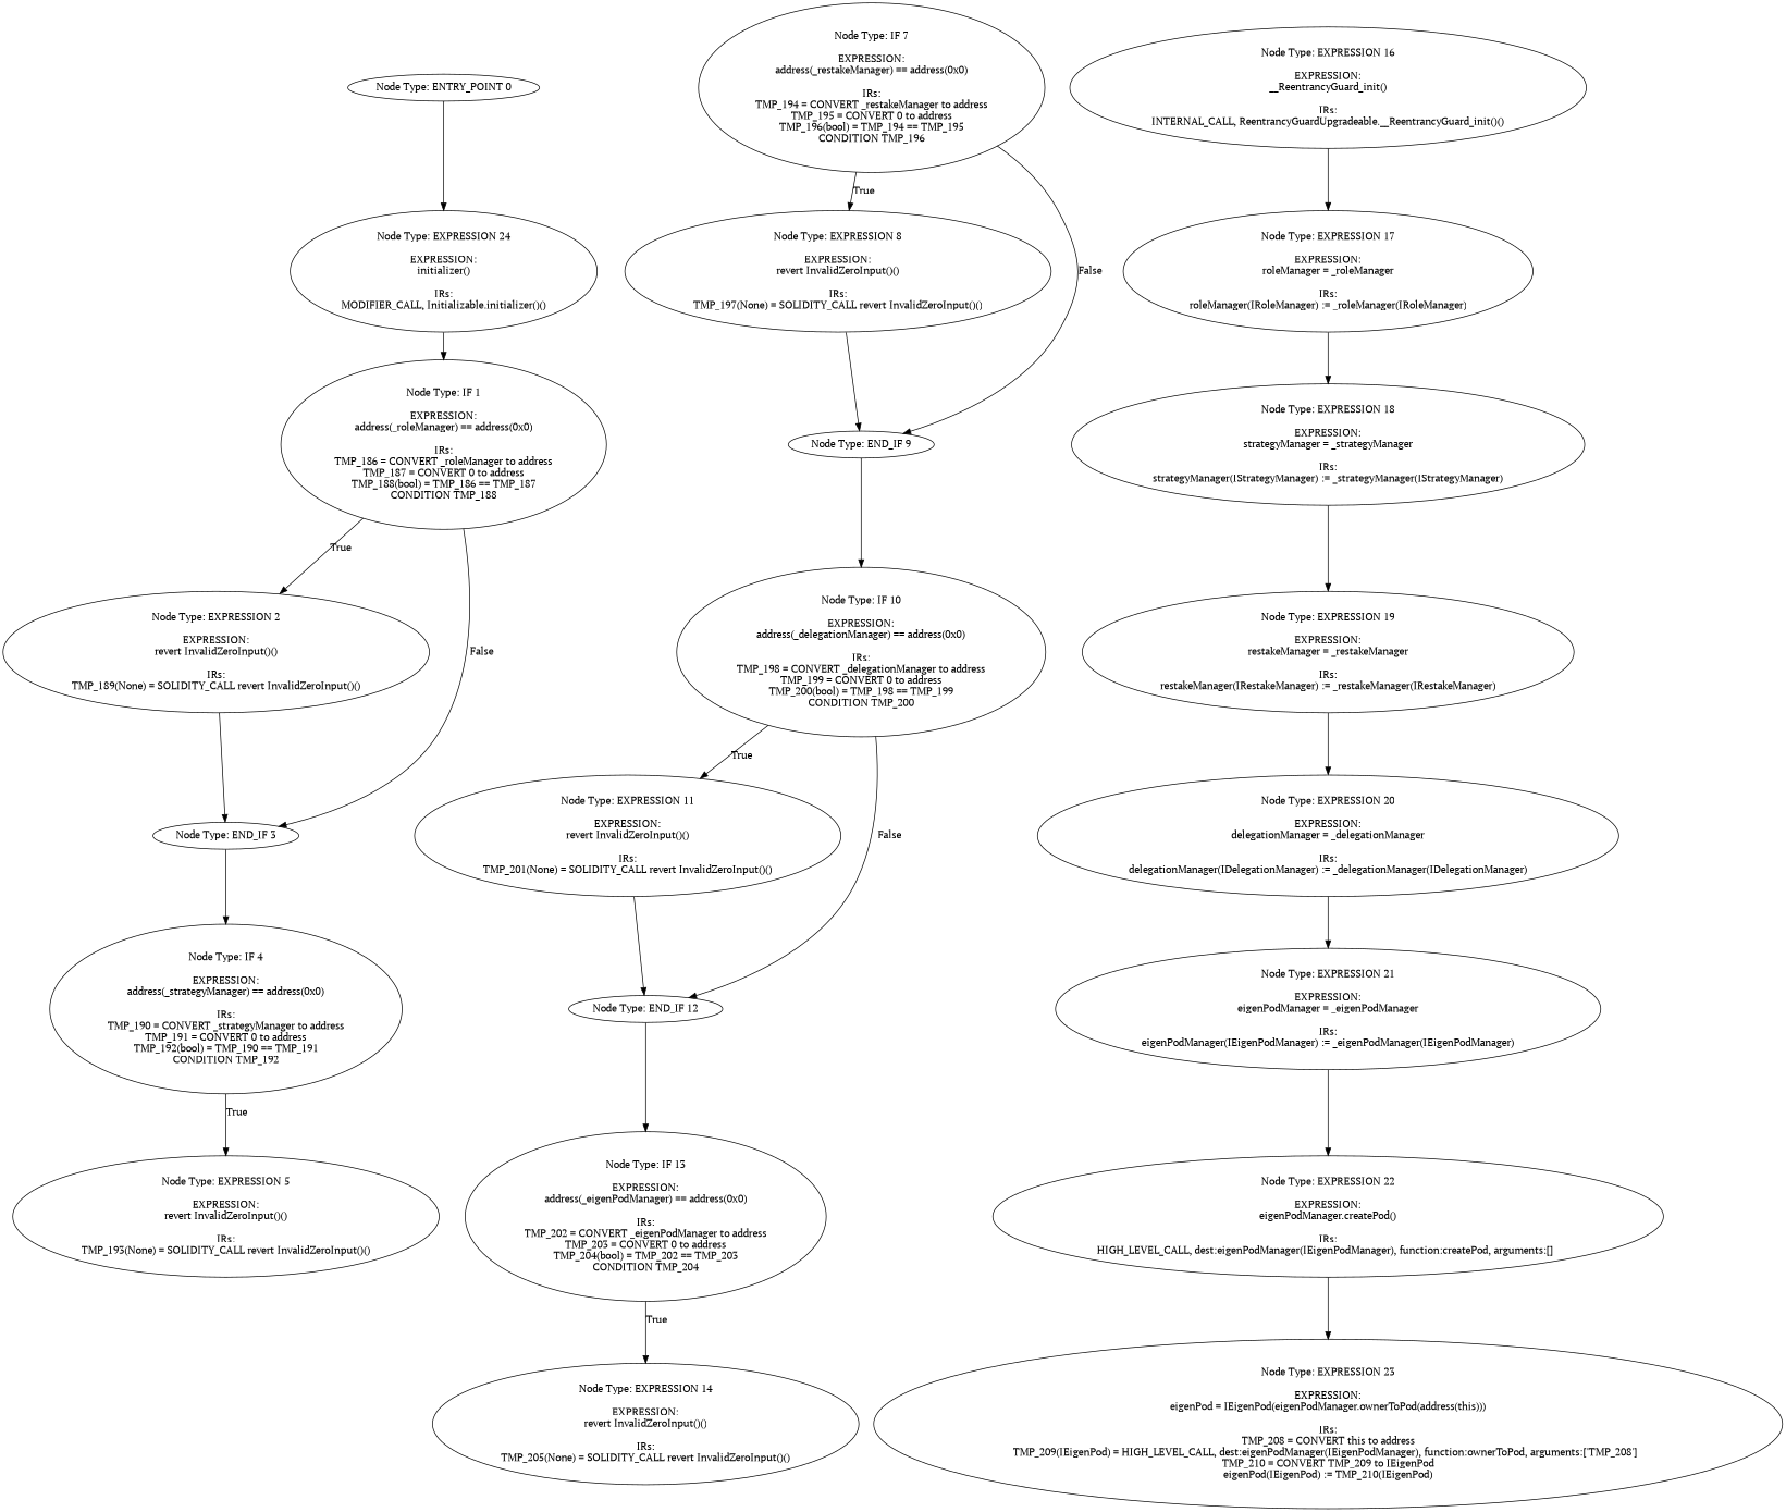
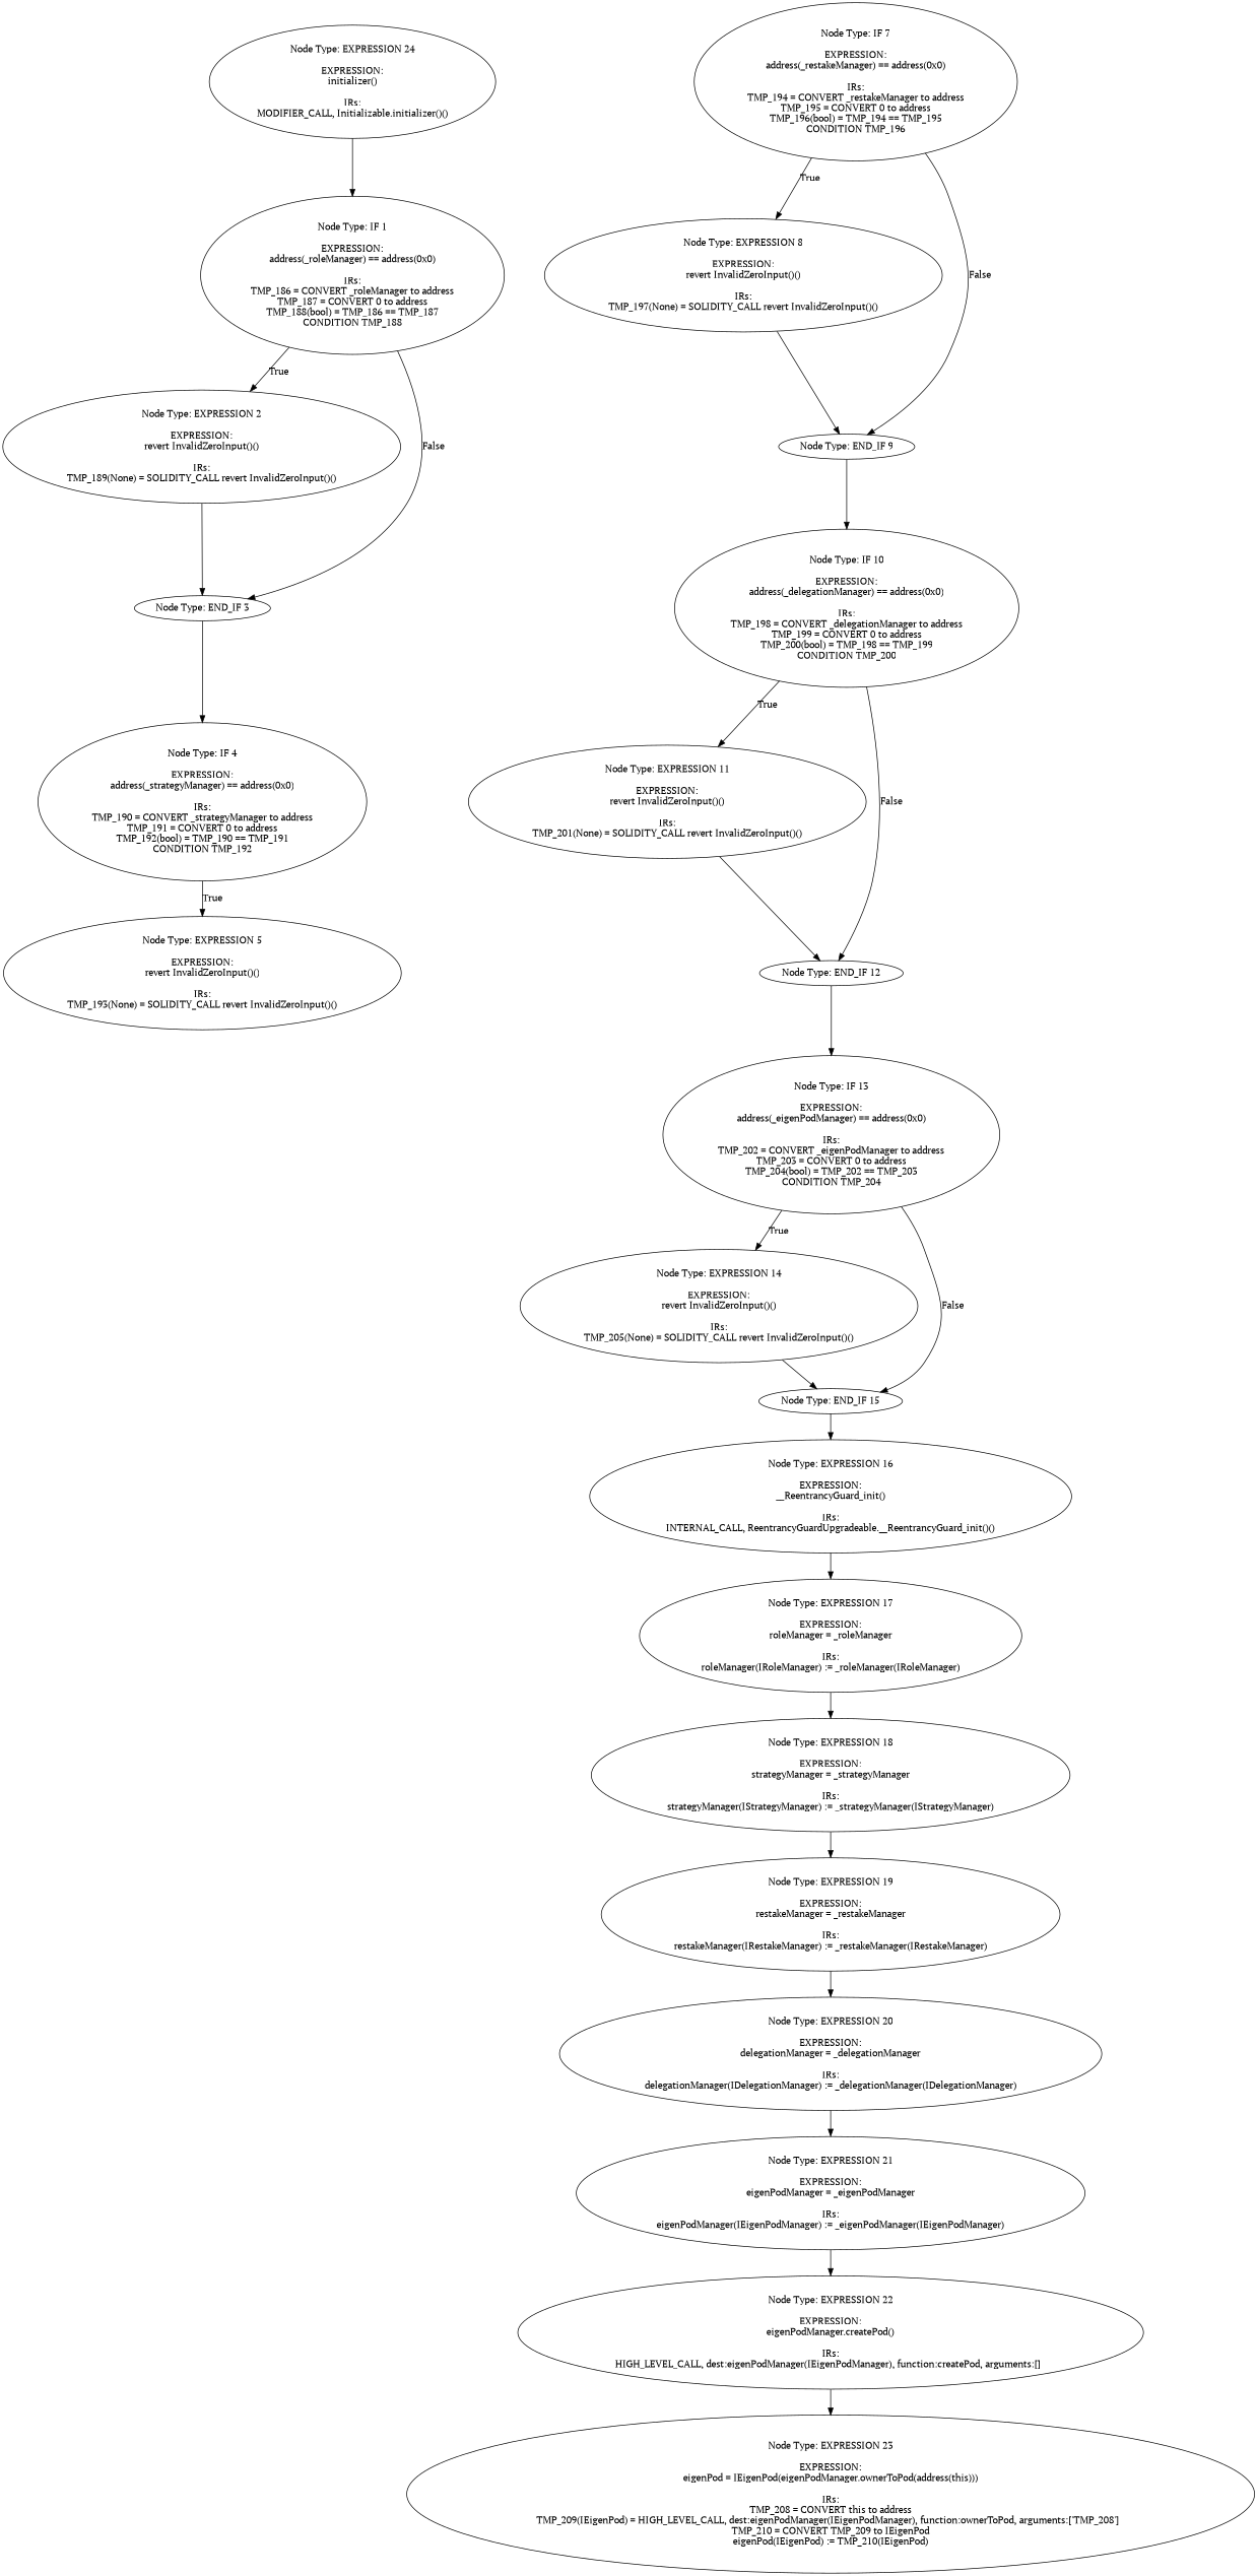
  digraph {
    fontname="PT Serif"
    node [fontname="PT Serif"]
    edge [fontname="PT Serif"]
-   n1 [label="Node Type: ENTRY_POINT 0\n"]
    n2 [label="Node Type: EXPRESSION 24\n\nEXPRESSION:\ninitializer()\n\nIRs:\nMODIFIER_CALL, Initializable.initializer()()"]
    n3 [label="Node Type: IF 1\n\nEXPRESSION:\naddress(_roleManager) == address(0x0)\n\nIRs:\nTMP_186 = CONVERT _roleManager to address\nTMP_187 = CONVERT 0 to address\nTMP_188(bool) = TMP_186 == TMP_187\nCONDITION TMP_188"]
    n4 [label="Node Type: EXPRESSION 2\n\nEXPRESSION:\nrevert InvalidZeroInput()()\n\nIRs:\nTMP_189(None) = SOLIDITY_CALL revert InvalidZeroInput()()"]
    n5 [label="Node Type: END_IF 3\n"]
    n6 [label="Node Type: IF 4\n\nEXPRESSION:\naddress(_strategyManager) == address(0x0)\n\nIRs:\nTMP_190 = CONVERT _strategyManager to address\nTMP_191 = CONVERT 0 to address\nTMP_192(bool) = TMP_190 == TMP_191\nCONDITION TMP_192"]
    n7 [label="Node Type: EXPRESSION 5\n\nEXPRESSION:\nrevert InvalidZeroInput()()\n\nIRs:\nTMP_193(None) = SOLIDITY_CALL revert InvalidZeroInput()()"]
    n8 [label="Node Type: IF 7\n\nEXPRESSION:\naddress(_restakeManager) == address(0x0)\n\nIRs:\nTMP_194 = CONVERT _restakeManager to address\nTMP_195 = CONVERT 0 to address\nTMP_196(bool) = TMP_194 == TMP_195\nCONDITION TMP_196"]
    n9 [label="Node Type: EXPRESSION 8\n\nEXPRESSION:\nrevert InvalidZeroInput()()\n\nIRs:\nTMP_197(None) = SOLIDITY_CALL revert InvalidZeroInput()()"]
    n10 [label="Node Type: END_IF 9\n"]
    n11 [label="Node Type: IF 10\n\nEXPRESSION:\naddress(_delegationManager) == address(0x0)\n\nIRs:\nTMP_198 = CONVERT _delegationManager to address\nTMP_199 = CONVERT 0 to address\nTMP_200(bool) = TMP_198 == TMP_199\nCONDITION TMP_200"]
    n12 [label="Node Type: EXPRESSION 11\n\nEXPRESSION:\nrevert InvalidZeroInput()()\n\nIRs:\nTMP_201(None) = SOLIDITY_CALL revert InvalidZeroInput()()"]
    n13 [label="Node Type: END_IF 12\n"]
    n14 [label="Node Type: IF 13\n\nEXPRESSION:\naddress(_eigenPodManager) == address(0x0)\n\nIRs:\nTMP_202 = CONVERT _eigenPodManager to address\nTMP_203 = CONVERT 0 to address\nTMP_204(bool) = TMP_202 == TMP_203\nCONDITION TMP_204"]
    n15 [label="Node Type: EXPRESSION 14\n\nEXPRESSION:\nrevert InvalidZeroInput()()\n\nIRs:\nTMP_205(None) = SOLIDITY_CALL revert InvalidZeroInput()()"]
+   n16 [label="Node Type: END_IF 15\n"]
    n17 [label="Node Type: EXPRESSION 16\n\nEXPRESSION:\n__ReentrancyGuard_init()\n\nIRs:\nINTERNAL_CALL, ReentrancyGuardUpgradeable.__ReentrancyGuard_init()()"]
    n18 [label="Node Type: EXPRESSION 17\n\nEXPRESSION:\nroleManager = _roleManager\n\nIRs:\nroleManager(IRoleManager) := _roleManager(IRoleManager)"]
    n19 [label="Node Type: EXPRESSION 18\n\nEXPRESSION:\nstrategyManager = _strategyManager\n\nIRs:\nstrategyManager(IStrategyManager) := _strategyManager(IStrategyManager)"]
    n20 [label="Node Type: EXPRESSION 19\n\nEXPRESSION:\nrestakeManager = _restakeManager\n\nIRs:\nrestakeManager(IRestakeManager) := _restakeManager(IRestakeManager)"]
    n21 [label="Node Type: EXPRESSION 20\n\nEXPRESSION:\ndelegationManager = _delegationManager\n\nIRs:\ndelegationManager(IDelegationManager) := _delegationManager(IDelegationManager)"]
    n22 [label="Node Type: EXPRESSION 21\n\nEXPRESSION:\neigenPodManager = _eigenPodManager\n\nIRs:\neigenPodManager(IEigenPodManager) := _eigenPodManager(IEigenPodManager)"]
    n23 [label="Node Type: EXPRESSION 22\n\nEXPRESSION:\neigenPodManager.createPod()\n\nIRs:\nHIGH_LEVEL_CALL, dest:eigenPodManager(IEigenPodManager), function:createPod, arguments:[]  "]
    n24 [label="Node Type: EXPRESSION 23\n\nEXPRESSION:\neigenPod = IEigenPod(eigenPodManager.ownerToPod(address(this)))\n\nIRs:\nTMP_208 = CONVERT this to address\nTMP_209(IEigenPod) = HIGH_LEVEL_CALL, dest:eigenPodManager(IEigenPodManager), function:ownerToPod, arguments:['TMP_208']  \nTMP_210 = CONVERT TMP_209 to IEigenPod\neigenPod(IEigenPod) := TMP_210(IEigenPod)"]
-   n1 -> n2
    n2 -> n3
    n3 -> n4 [label=True]
    n3 -> n5 [label=False]
    n4 -> n5
    n5 -> n6
    n6 -> n7 [label=True]
    n8 -> n9 [label=True]
    n8 -> n10 [label=False]
    n9 -> n10
    n10 -> n11
    n11 -> n12 [label=True]
    n11 -> n13 [label=False]
    n12 -> n13
    n13 -> n14
    n14 -> n15 [label=True]
+   n14 -> n16 [label=False]
+   n15 -> n16
+   n16 -> n17
    n17 -> n18
    n18 -> n19
    n19 -> n20
    n20 -> n21
    n21 -> n22
    n22 -> n23
    n23 -> n24
  }
